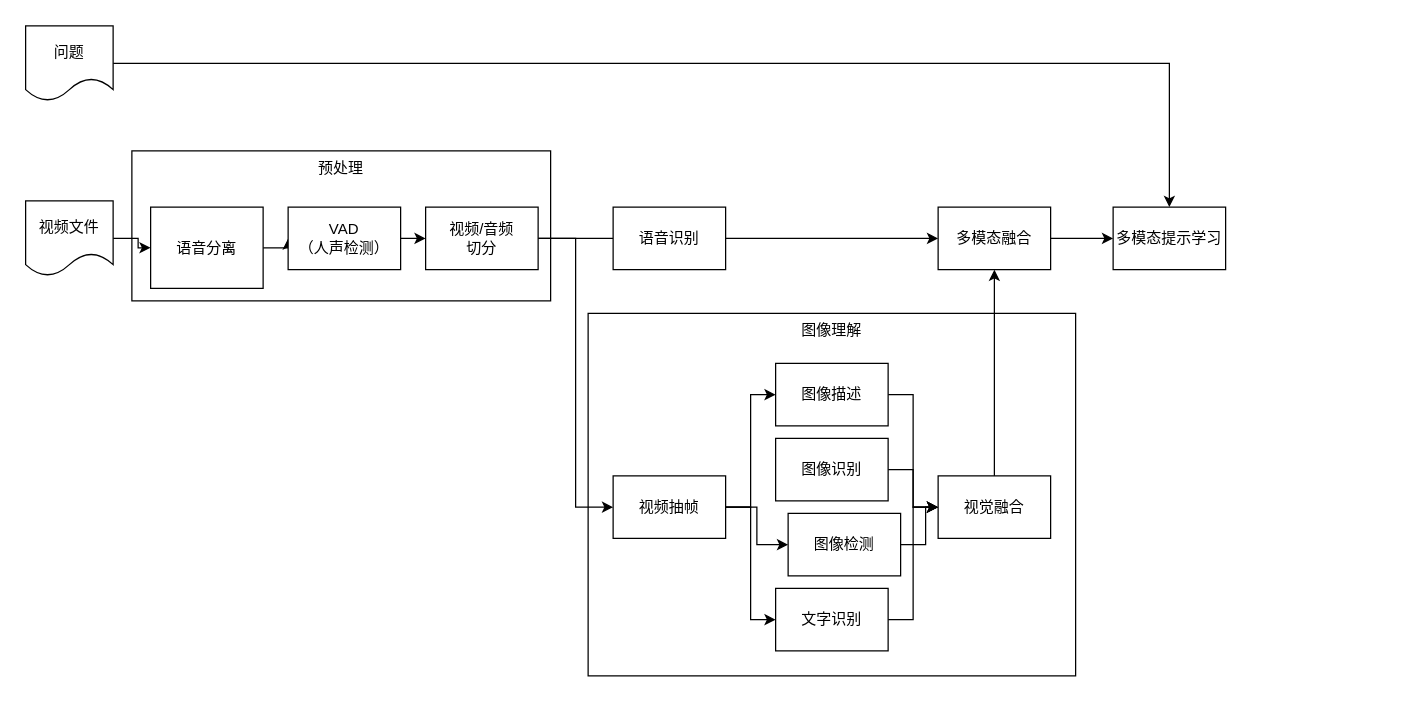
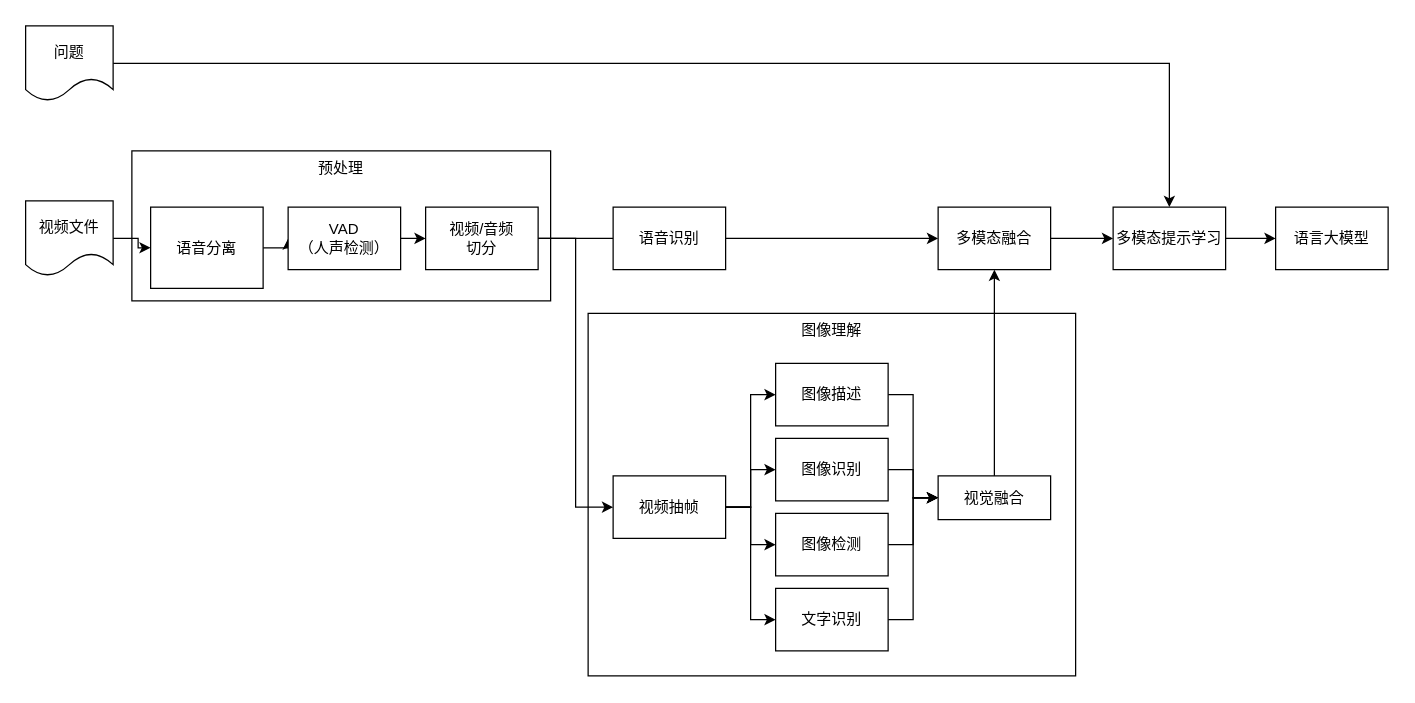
  <mxCell id="0" />
  <mxCell id="1" parent="0" />
  <mxCell id="2" value="图像理解" style="rounded=0;whiteSpace=wrap;html=1;verticalAlign=top;" vertex="1" parent="1"><mxGeometry x="470" y="250" width="390" height="290" as="geometry" /></mxCell>
  <mxCell id="3" value="预处理" style="rounded=0;whiteSpace=wrap;html=1;verticalAlign=top;" vertex="1" parent="1"><mxGeometry x="105" y="120" width="335" height="120" as="geometry" /></mxCell>
  <mxCell id="4" style="edgeStyle=orthogonalEdgeStyle;rounded=0;orthogonalLoop=1;jettySize=auto;html=1;exitX=1;exitY=0.5;exitDx=0;exitDy=0;entryX=0;entryY=0.5;entryDx=0;entryDy=0;" edge="1" parent="1" source="5" target="9"><mxGeometry relative="1" as="geometry" /></mxCell>
  <mxCell id="5" value="语音分离" style="rounded=0;whiteSpace=wrap;html=1;" vertex="1" parent="1"><mxGeometry x="120" y="165" width="90" height="65" as="geometry" /></mxCell>
  <mxCell id="6" style="edgeStyle=orthogonalEdgeStyle;rounded=0;orthogonalLoop=1;jettySize=auto;html=1;exitX=1;exitY=0.5;exitDx=0;exitDy=0;" edge="1" parent="1" source="7" target="5"><mxGeometry relative="1" as="geometry" /></mxCell>
  <mxCell id="7" value="视频文件" style="shape=document;whiteSpace=wrap;html=1;boundedLbl=1;" vertex="1" parent="1"><mxGeometry x="20" y="160" width="70" height="60" as="geometry" /></mxCell>
  <mxCell id="8" style="edgeStyle=orthogonalEdgeStyle;rounded=0;orthogonalLoop=1;jettySize=auto;html=1;exitX=1;exitY=0.5;exitDx=0;exitDy=0;entryX=0;entryY=0.5;entryDx=0;entryDy=0;" edge="1" parent="1" source="9" target="12"><mxGeometry relative="1" as="geometry" /></mxCell>
  <mxCell id="9" value="VAD&lt;br&gt;（人声检测）" style="rounded=0;whiteSpace=wrap;html=1;" vertex="1" parent="1"><mxGeometry x="230" y="165" width="90" height="50" as="geometry" /></mxCell>
  <mxCell id="10" style="edgeStyle=orthogonalEdgeStyle;rounded=0;orthogonalLoop=1;jettySize=auto;html=1;exitX=1;exitY=0.5;exitDx=0;exitDy=0;entryX=0;entryY=0.5;entryDx=0;entryDy=0;endArrow=none;" edge="1" parent="1" source="12" target="14"><mxGeometry relative="1" as="geometry" /></mxCell>
  <mxCell id="11" style="edgeStyle=orthogonalEdgeStyle;rounded=0;orthogonalLoop=1;jettySize=auto;html=1;entryX=0;entryY=0.5;entryDx=0;entryDy=0;" edge="1" parent="1" source="12" target="19"><mxGeometry relative="1" as="geometry" /></mxCell>
  <mxCell id="12" value="视频/音频&lt;br&gt;切分" style="rounded=0;whiteSpace=wrap;html=1;" vertex="1" parent="1"><mxGeometry x="340" y="165" width="90" height="50" as="geometry" /></mxCell>
  <mxCell id="13" style="edgeStyle=orthogonalEdgeStyle;rounded=0;orthogonalLoop=1;jettySize=auto;html=1;" edge="1" parent="1" source="14" target="31"><mxGeometry relative="1" as="geometry" /></mxCell>
  <mxCell id="14" value="语音识别" style="rounded=0;whiteSpace=wrap;html=1;" vertex="1" parent="1"><mxGeometry x="490" y="165" width="90" height="50" as="geometry" /></mxCell>
  <mxCell id="15" style="edgeStyle=orthogonalEdgeStyle;rounded=0;orthogonalLoop=1;jettySize=auto;html=1;entryX=0;entryY=0.5;entryDx=0;entryDy=0;" edge="1" parent="1" source="19" target="21"><mxGeometry relative="1" as="geometry" /></mxCell>
+ <mxCell id="16" style="edgeStyle=orthogonalEdgeStyle;rounded=0;orthogonalLoop=1;jettySize=auto;html=1;entryX=0;entryY=0.5;entryDx=0;entryDy=0;" edge="1" parent="1" source="19" target="23"><mxGeometry relative="1" as="geometry" /></mxCell>
  <mxCell id="17" style="edgeStyle=orthogonalEdgeStyle;rounded=0;orthogonalLoop=1;jettySize=auto;html=1;entryX=0;entryY=0.5;entryDx=0;entryDy=0;" edge="1" parent="1" source="19" target="25"><mxGeometry relative="1" as="geometry" /></mxCell>
  <mxCell id="18" style="edgeStyle=orthogonalEdgeStyle;rounded=0;orthogonalLoop=1;jettySize=auto;html=1;entryX=0;entryY=0.5;entryDx=0;entryDy=0;" edge="1" parent="1" source="19" target="27"><mxGeometry relative="1" as="geometry" /></mxCell>
  <mxCell id="19" value="视频抽帧" style="rounded=0;whiteSpace=wrap;html=1;" vertex="1" parent="1"><mxGeometry x="490" y="380" width="90" height="50" as="geometry" /></mxCell>
  <mxCell id="20" style="edgeStyle=orthogonalEdgeStyle;rounded=0;orthogonalLoop=1;jettySize=auto;html=1;exitX=1;exitY=0.5;exitDx=0;exitDy=0;entryX=0;entryY=0.5;entryDx=0;entryDy=0;" edge="1" parent="1" source="21" target="29"><mxGeometry relative="1" as="geometry" /></mxCell>
  <mxCell id="21" value="图像描述" style="rounded=0;whiteSpace=wrap;html=1;" vertex="1" parent="1"><mxGeometry x="620" y="290" width="90" height="50" as="geometry" /></mxCell>
  <mxCell id="22" style="edgeStyle=orthogonalEdgeStyle;rounded=0;orthogonalLoop=1;jettySize=auto;html=1;entryX=0;entryY=0.5;entryDx=0;entryDy=0;" edge="1" parent="1" source="23" target="29"><mxGeometry relative="1" as="geometry" /></mxCell>
  <mxCell id="23" value="图像识别" style="rounded=0;whiteSpace=wrap;html=1;" vertex="1" parent="1"><mxGeometry x="620" y="350" width="90" height="50" as="geometry" /></mxCell>
  <mxCell id="24" style="edgeStyle=orthogonalEdgeStyle;rounded=0;orthogonalLoop=1;jettySize=auto;html=1;entryX=0;entryY=0.5;entryDx=0;entryDy=0;" edge="1" parent="1" source="25" target="29"><mxGeometry relative="1" as="geometry" /></mxCell>
- <mxCell id="25" value="图像检测" style="rounded=0;whiteSpace=wrap;html=1;" vertex="1" parent="1"><mxGeometry x="630" y="410" width="90" height="50" as="geometry" /></mxCell>
+ <mxCell id="25" value="图像检测" style="rounded=0;whiteSpace=wrap;html=1;" vertex="1" parent="1"><mxGeometry x="620" y="410" width="90" height="50" as="geometry" /></mxCell>
  <mxCell id="26" style="edgeStyle=orthogonalEdgeStyle;rounded=0;orthogonalLoop=1;jettySize=auto;html=1;entryX=0;entryY=0.5;entryDx=0;entryDy=0;" edge="1" parent="1" source="27" target="29"><mxGeometry relative="1" as="geometry"><mxPoint x="760" y="400" as="targetPoint" /></mxGeometry></mxCell>
  <mxCell id="27" value="文字识别" style="rounded=0;whiteSpace=wrap;html=1;" vertex="1" parent="1"><mxGeometry x="620" y="470" width="90" height="50" as="geometry" /></mxCell>
  <mxCell id="28" style="edgeStyle=orthogonalEdgeStyle;rounded=0;orthogonalLoop=1;jettySize=auto;html=1;entryX=0.5;entryY=1;entryDx=0;entryDy=0;" edge="1" parent="1" source="29" target="31"><mxGeometry relative="1" as="geometry"><mxPoint x="890" y="140" as="targetPoint" /></mxGeometry></mxCell>
- <mxCell id="29" value="视觉融合" style="rounded=0;whiteSpace=wrap;html=1;" vertex="1" parent="1"><mxGeometry x="750" y="380" width="90" height="50" as="geometry" /></mxCell>
+ <mxCell id="29" value="视觉融合" style="rounded=0;whiteSpace=wrap;html=1;" vertex="1" parent="1"><mxGeometry x="750" y="380" width="90" height="35" as="geometry" /></mxCell>
  <mxCell id="30" style="edgeStyle=orthogonalEdgeStyle;rounded=0;orthogonalLoop=1;jettySize=auto;html=1;entryX=0;entryY=0.5;entryDx=0;entryDy=0;" edge="1" parent="1" source="31" target="33"><mxGeometry relative="1" as="geometry" /></mxCell>
  <mxCell id="31" value="多模态融合" style="rounded=0;whiteSpace=wrap;html=1;" vertex="1" parent="1"><mxGeometry x="750" y="165" width="90" height="50" as="geometry" /></mxCell>
+ <mxCell id="32" style="edgeStyle=orthogonalEdgeStyle;rounded=0;orthogonalLoop=1;jettySize=auto;html=1;entryX=0;entryY=0.5;entryDx=0;entryDy=0;" edge="1" parent="1" source="33" target="34"><mxGeometry relative="1" as="geometry" /></mxCell>
  <mxCell id="33" value="多模态提示学习" style="rounded=0;whiteSpace=wrap;html=1;" vertex="1" parent="1"><mxGeometry x="890" y="165" width="90" height="50" as="geometry" /></mxCell>
+ <mxCell id="34" value="语言大模型" style="rounded=0;whiteSpace=wrap;html=1;" vertex="1" parent="1"><mxGeometry x="1020" y="165" width="90" height="50" as="geometry" /></mxCell>
  <mxCell id="35" style="edgeStyle=orthogonalEdgeStyle;rounded=0;orthogonalLoop=1;jettySize=auto;html=1;" edge="1" parent="1" source="36" target="33"><mxGeometry relative="1" as="geometry" /></mxCell>
  <mxCell id="36" value="问题" style="shape=document;whiteSpace=wrap;html=1;boundedLbl=1;" vertex="1" parent="1"><mxGeometry x="20" y="20" width="70" height="60" as="geometry" /></mxCell>
